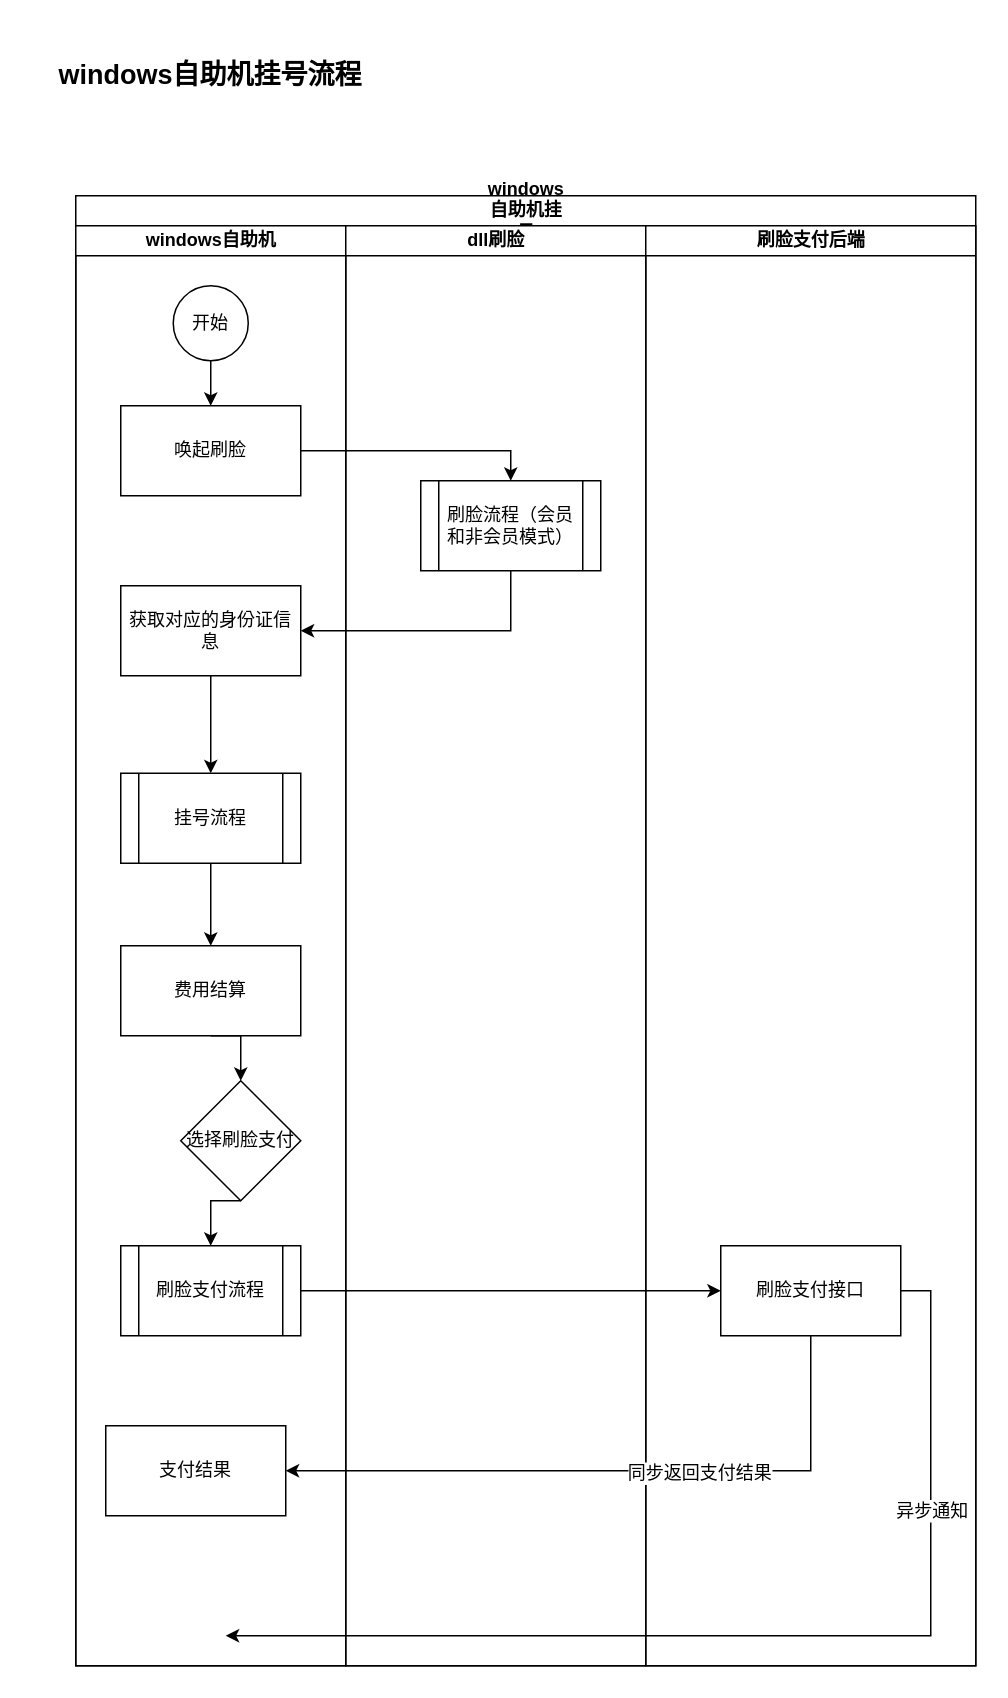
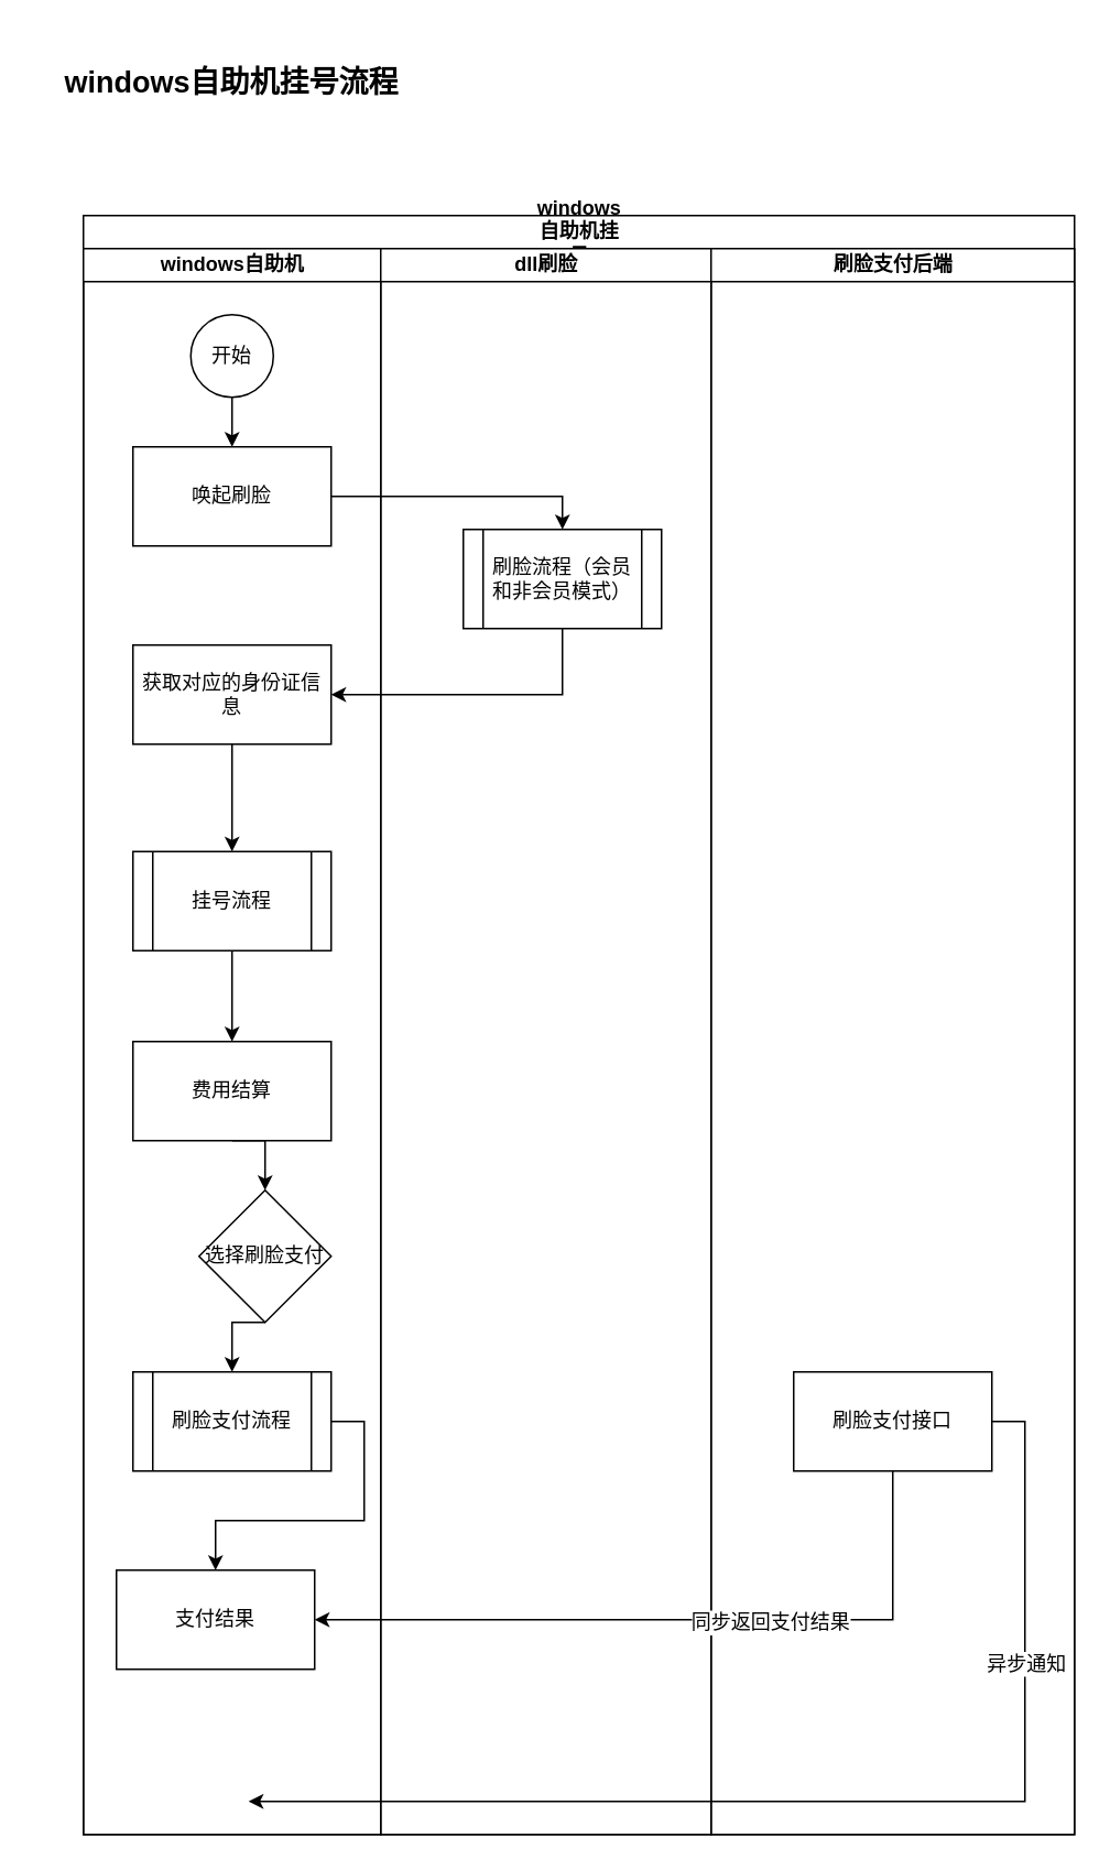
  <mxCell id="0" />
  <mxCell id="1" parent="0" />
  <mxCell id="2" value="&lt;font style=&quot;font-size: 18px&quot;&gt;&lt;b&gt;windows自助机挂号流程&lt;/b&gt;&lt;/font&gt;" style="text;html=1;strokeColor=none;fillColor=none;align=center;verticalAlign=middle;whiteSpace=wrap;rounded=0;" vertex="1" parent="1"><mxGeometry x="20" y="20" width="240" height="60" as="geometry" /></mxCell>
  <mxCell id="3" value="&lt;span style=&quot;white-space: normal&quot;&gt;windows自助机挂号&lt;/span&gt;" style="swimlane;html=1;childLayout=stackLayout;resizeParent=1;resizeParentMax=0;startSize=20;" vertex="1" parent="1"><mxGeometry x="50" y="130" width="600" height="980" as="geometry" /></mxCell>
  <mxCell id="4" value="windows自助机" style="swimlane;html=1;startSize=20;" vertex="1" parent="3"><mxGeometry y="20" width="180" height="960" as="geometry" /></mxCell>
  <mxCell id="5" style="edgeStyle=orthogonalEdgeStyle;rounded=0;orthogonalLoop=1;jettySize=auto;html=1;exitX=0.5;exitY=1;exitDx=0;exitDy=0;entryX=0.5;entryY=0;entryDx=0;entryDy=0;" edge="1" parent="4" source="6" target="7"><mxGeometry relative="1" as="geometry" /></mxCell>
  <mxCell id="6" value="开始" style="ellipse;whiteSpace=wrap;html=1;aspect=fixed;" vertex="1" parent="4"><mxGeometry x="65" y="40" width="50" height="50" as="geometry" /></mxCell>
  <mxCell id="7" value="唤起刷脸" style="rounded=0;whiteSpace=wrap;html=1;" vertex="1" parent="4"><mxGeometry x="30" y="120" width="120" height="60" as="geometry" /></mxCell>
  <mxCell id="8" style="edgeStyle=orthogonalEdgeStyle;rounded=0;orthogonalLoop=1;jettySize=auto;html=1;exitX=0.5;exitY=1;exitDx=0;exitDy=0;" edge="1" parent="4" source="9" target="11"><mxGeometry relative="1" as="geometry" /></mxCell>
  <mxCell id="9" value="获取对应的身份证信息" style="rounded=0;whiteSpace=wrap;html=1;" vertex="1" parent="4"><mxGeometry x="30" y="240" width="120" height="60" as="geometry" /></mxCell>
  <mxCell id="10" style="edgeStyle=orthogonalEdgeStyle;rounded=0;orthogonalLoop=1;jettySize=auto;html=1;exitX=0.5;exitY=1;exitDx=0;exitDy=0;entryX=0.5;entryY=0;entryDx=0;entryDy=0;" edge="1" parent="4" source="11" target="13"><mxGeometry relative="1" as="geometry" /></mxCell>
  <mxCell id="11" value="挂号流程" style="shape=process;whiteSpace=wrap;html=1;backgroundOutline=1;" vertex="1" parent="4"><mxGeometry x="30" y="365" width="120" height="60" as="geometry" /></mxCell>
  <mxCell id="12" style="edgeStyle=orthogonalEdgeStyle;rounded=0;orthogonalLoop=1;jettySize=auto;html=1;exitX=0.5;exitY=1;exitDx=0;exitDy=0;entryX=0.5;entryY=0;entryDx=0;entryDy=0;" edge="1" parent="4" source="13" target="15"><mxGeometry relative="1" as="geometry" /></mxCell>
  <mxCell id="13" value="费用结算" style="rounded=0;whiteSpace=wrap;html=1;" vertex="1" parent="4"><mxGeometry x="30" y="480" width="120" height="60" as="geometry" /></mxCell>
  <mxCell id="14" style="edgeStyle=orthogonalEdgeStyle;rounded=0;orthogonalLoop=1;jettySize=auto;html=1;exitX=0.5;exitY=1;exitDx=0;exitDy=0;entryX=0.5;entryY=0;entryDx=0;entryDy=0;" edge="1" parent="4" source="15" target="16"><mxGeometry relative="1" as="geometry" /></mxCell>
  <mxCell id="15" value="选择刷脸支付" style="rhombus;whiteSpace=wrap;html=1;" vertex="1" parent="4"><mxGeometry x="70" y="570" width="80" height="80" as="geometry" /></mxCell>
  <mxCell id="16" value="刷脸支付流程" style="shape=process;whiteSpace=wrap;html=1;backgroundOutline=1;" vertex="1" parent="4"><mxGeometry x="30" y="680" width="120" height="60" as="geometry" /></mxCell>
  <mxCell id="17" value="支付结果" style="rounded=0;whiteSpace=wrap;html=1;" vertex="1" parent="4"><mxGeometry x="20" y="800" width="120" height="60" as="geometry" /></mxCell>
  <mxCell id="18" value="dll刷脸" style="swimlane;html=1;startSize=20;" vertex="1" parent="3"><mxGeometry x="180" y="20" width="200" height="960" as="geometry" /></mxCell>
  <mxCell id="19" value="刷脸流程（会员和非会员模式）" style="shape=process;whiteSpace=wrap;html=1;backgroundOutline=1;" vertex="1" parent="18"><mxGeometry x="50" y="170" width="120" height="60" as="geometry" /></mxCell>
  <mxCell id="20" value="刷脸支付后端" style="swimlane;html=1;startSize=20;" vertex="1" parent="3"><mxGeometry x="380" y="20" width="220" height="960" as="geometry" /></mxCell>
  <mxCell id="21" value="刷脸支付接口" style="rounded=0;whiteSpace=wrap;html=1;" vertex="1" parent="20"><mxGeometry x="50" y="680" width="120" height="60" as="geometry" /></mxCell>
  <mxCell id="22" style="edgeStyle=orthogonalEdgeStyle;rounded=0;orthogonalLoop=1;jettySize=auto;html=1;exitX=1;exitY=0.5;exitDx=0;exitDy=0;entryX=0.5;entryY=0;entryDx=0;entryDy=0;" edge="1" parent="3" source="7" target="19"><mxGeometry relative="1" as="geometry" /></mxCell>
  <mxCell id="23" style="edgeStyle=orthogonalEdgeStyle;rounded=0;orthogonalLoop=1;jettySize=auto;html=1;exitX=0.5;exitY=1;exitDx=0;exitDy=0;entryX=1;entryY=0.5;entryDx=0;entryDy=0;" edge="1" parent="3" source="19" target="9"><mxGeometry relative="1" as="geometry" /></mxCell>
- <mxCell id="24" style="edgeStyle=orthogonalEdgeStyle;rounded=0;orthogonalLoop=1;jettySize=auto;html=1;exitX=1;exitY=0.5;exitDx=0;exitDy=0;entryX=0;entryY=0.5;entryDx=0;entryDy=0;" edge="1" parent="3" source="16" target="21"><mxGeometry relative="1" as="geometry" /></mxCell>
+ <mxCell id="24" style="edgeStyle=orthogonalEdgeStyle;rounded=0;orthogonalLoop=1;jettySize=auto;html=1;exitX=1;exitY=0.5;exitDx=0;exitDy=0;" edge="1" parent="3" source="16" target="17"><mxGeometry relative="1" as="geometry" /></mxCell>
  <mxCell id="25" style="edgeStyle=orthogonalEdgeStyle;rounded=0;orthogonalLoop=1;jettySize=auto;html=1;exitX=0.5;exitY=1;exitDx=0;exitDy=0;entryX=1;entryY=0.5;entryDx=0;entryDy=0;" edge="1" parent="3" source="21" target="17"><mxGeometry relative="1" as="geometry" /></mxCell>
  <mxCell id="26" value="同步返回支付结果" style="text;html=1;resizable=0;points=[];align=center;verticalAlign=middle;labelBackgroundColor=#ffffff;" vertex="1" connectable="0" parent="25"><mxGeometry x="-0.25" y="1" relative="1" as="geometry"><mxPoint as="offset" /></mxGeometry></mxCell>
  <mxCell id="27" style="edgeStyle=orthogonalEdgeStyle;rounded=0;orthogonalLoop=1;jettySize=auto;html=1;exitX=1;exitY=0.5;exitDx=0;exitDy=0;" edge="1" parent="1" source="21"><mxGeometry relative="1" as="geometry"><mxPoint x="150" y="1090" as="targetPoint" /><Array as="points"><mxPoint x="620" y="860" /><mxPoint x="620" y="1090" /></Array></mxGeometry></mxCell>
  <mxCell id="28" value="异步通知" style="text;html=1;resizable=0;points=[];align=center;verticalAlign=middle;labelBackgroundColor=#ffffff;" vertex="1" connectable="0" parent="27"><mxGeometry x="-0.54" relative="1" as="geometry"><mxPoint as="offset" /></mxGeometry></mxCell>
